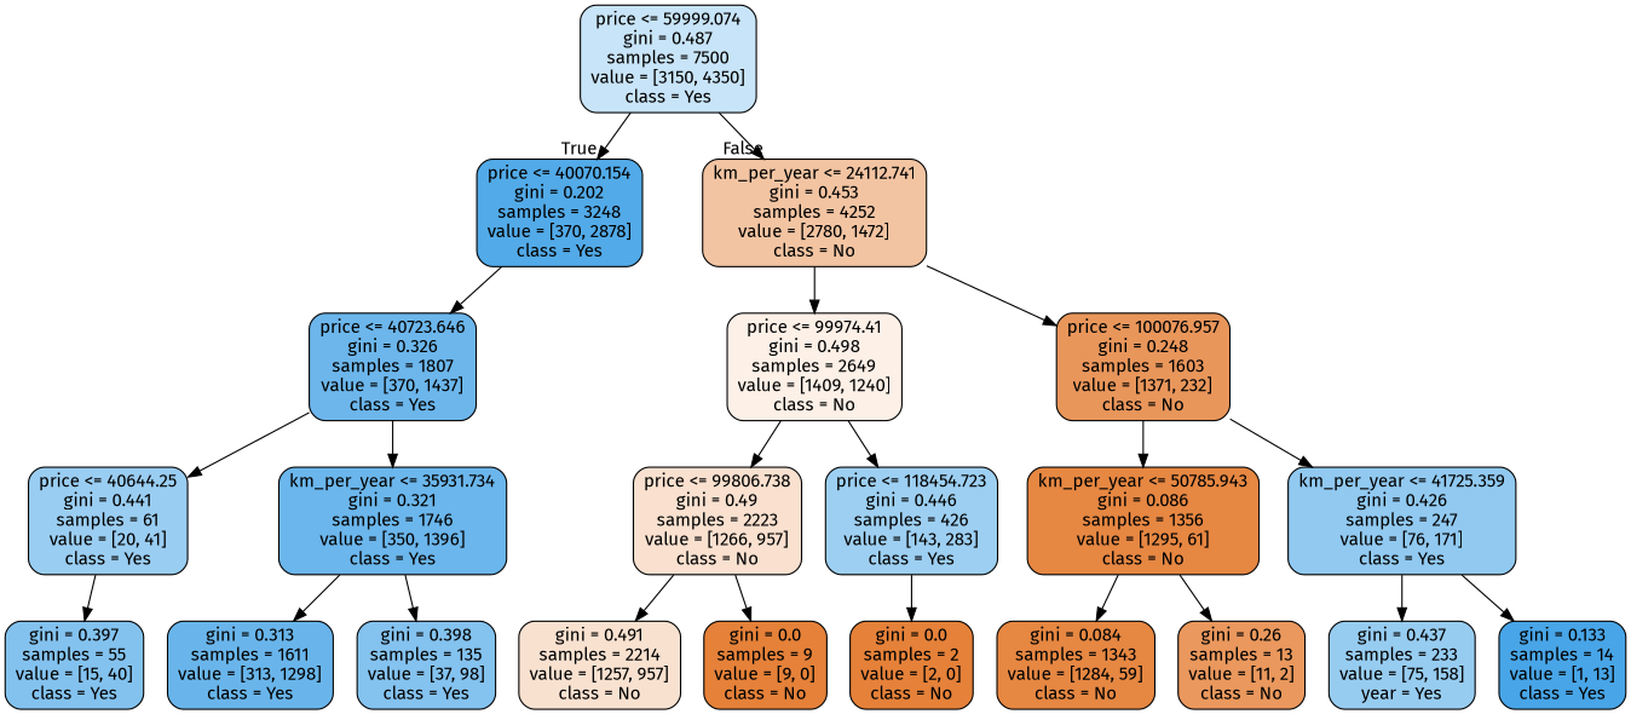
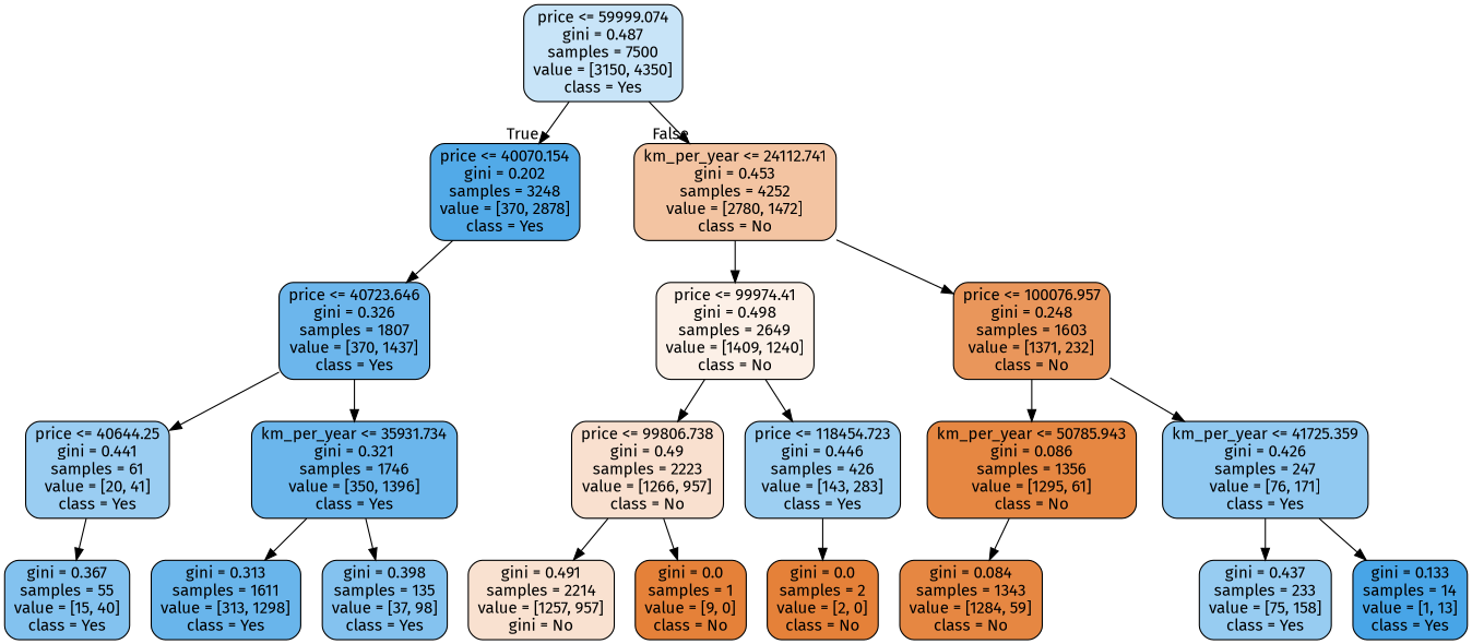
  digraph {
    fontname="Fira Sans"
    node [color=black fillcolor="#e68742" fontname="Fira Sans" shape=box style="filled, rounded"]
    edge [fontname="Fira Sans"]
    n1 [fillcolor="#c8e4f8" label="price <= 59999.074\ngini = 0.487\nsamples = 7500\nvalue = [3150, 4350]\nclass = Yes"]
    n2 [fillcolor="#52aae8" label="price <= 40070.154\ngini = 0.202\nsamples = 3248\nvalue = [370, 2878]\nclass = Yes"]
    n3 [fillcolor="#f3c4a2" label="km_per_year <= 24112.741\ngini = 0.453\nsamples = 4252\nvalue = [2780, 1472]\nclass = No"]
    n4 [fillcolor="#6cb6ec" label="price <= 40723.646\ngini = 0.326\nsamples = 1807\nvalue = [370, 1437]\nclass = Yes"]
    n5 [fillcolor="#fcf0e7" label="price <= 99974.41\ngini = 0.498\nsamples = 2649\nvalue = [1409, 1240]\nclass = No"]
    n6 [fillcolor="#e9965b" label="price <= 100076.957\ngini = 0.248\nsamples = 1603\nvalue = [1371, 232]\nclass = No"]
    n7 [fillcolor="#9acdf2" label="price <= 40644.25\ngini = 0.441\nsamples = 61\nvalue = [20, 41]\nclass = Yes"]
    n8 [fillcolor="#6bb6ec" label="km_per_year <= 35931.734\ngini = 0.321\nsamples = 1746\nvalue = [350, 1396]\nclass = Yes"]
-   n9 [fillcolor="#83c2ef" label="gini = 0.397\nsamples = 55\nvalue = [15, 40]\nclass = Yes"]
+   n9 [fillcolor="#83c2ef" label="gini = 0.367\nsamples = 55\nvalue = [15, 40]\nclass = Yes"]
    n10 [fillcolor="#69b5eb" label="gini = 0.313\nsamples = 1611\nvalue = [313, 1298]\nclass = Yes"]
    n11 [fillcolor="#84c2ef" label="gini = 0.398\nsamples = 135\nvalue = [37, 98]\nclass = Yes"]
    n12 [fillcolor="#f9e0cf" label="price <= 99806.738\ngini = 0.49\nsamples = 2223\nvalue = [1266, 957]\nclass = No"]
    n13 [fillcolor="#9dcff2" label="price <= 118454.723\ngini = 0.446\nsamples = 426\nvalue = [143, 283]\nclass = Yes"]
    n14 [label="km_per_year <= 50785.943\ngini = 0.086\nsamples = 1356\nvalue = [1295, 61]\nclass = No"]
    n15 [fillcolor="#91c9f1" label="km_per_year <= 41725.359\ngini = 0.426\nsamples = 247\nvalue = [76, 171]\nclass = Yes"]
-   n16 [fillcolor="#f9e1d0" label="gini = 0.491\nsamples = 2214\nvalue = [1257, 957]\nclass = No"]
-   n17 [fillcolor="#e58139" label="gini = 0.0\nsamples = 9\nvalue = [9, 0]\nclass = No"]
+   n16 [fillcolor="#f9e1d0" label="gini = 0.491\nsamples = 2214\nvalue = [1257, 957]\ngini = No"]
+   n17 [fillcolor="#e58139" label="gini = 0.0\nsamples = 1\nvalue = [9, 0]\nclass = No"]
    n18 [fillcolor="#e58139" label="gini = 0.0\nsamples = 2\nvalue = [2, 0]\nclass = No"]
    n19 [label="gini = 0.084\nsamples = 1343\nvalue = [1284, 59]\nclass = No"]
-   n20 [fillcolor="#ea985d" label="gini = 0.26\nsamples = 13\nvalue = [11, 2]\nclass = No"]
-   n21 [fillcolor="#97ccf1" label="gini = 0.437\nsamples = 233\nvalue = [75, 158]\nyear = Yes"]
+   n21 [fillcolor="#97ccf1" label="gini = 0.437\nsamples = 233\nvalue = [75, 158]\nclass = Yes"]
    n22 [fillcolor="#48a5e7" label="gini = 0.133\nsamples = 14\nvalue = [1, 13]\nclass = Yes"]
    n1 -> n2 [headlabel=True labelangle=45 labeldistance=2.5]
    n1 -> n3 [headlabel=False labelangle=-45 labeldistance=2.5]
    n2 -> n4
    n3 -> n5
    n3 -> n6
    n4 -> n7
    n4 -> n8
    n5 -> n12
    n5 -> n13
    n6 -> n14
    n6 -> n15
    n7 -> n9
    n8 -> n10
    n8 -> n11
    n12 -> n16
    n12 -> n17
    n13 -> n18
    n14 -> n19
-   n14 -> n20
    n15 -> n21
    n15 -> n22
  }
